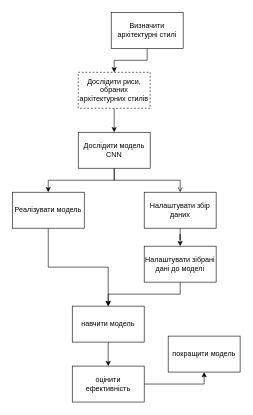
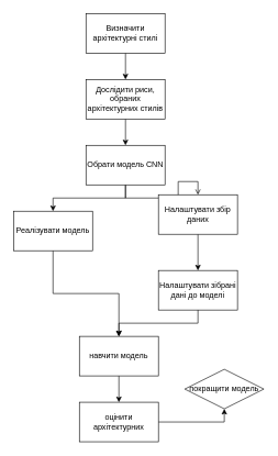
  <mxCell id="0" />
  <mxCell id="1" parent="0" />
  <mxCell id="2" style="edgeStyle=orthogonalEdgeStyle;rounded=0;orthogonalLoop=1;jettySize=auto;html=1;" edge="1" parent="1" source="3" target="8"><mxGeometry relative="1" as="geometry" /></mxCell>
- <mxCell id="3" value="Дослідити риси, обраних архітектурних стилів" style="rounded=0;whiteSpace=wrap;html=1;dashed=1;" vertex="1" parent="1"><mxGeometry x="130" y="120" width="120" height="60" as="geometry" /></mxCell>
+ <mxCell id="3" value="Дослідити риси, обраних архітектурних стилів" style="rounded=0;whiteSpace=wrap;html=1;" vertex="1" parent="1"><mxGeometry x="130" y="120" width="120" height="60" as="geometry" /></mxCell>
  <mxCell id="4" style="edgeStyle=orthogonalEdgeStyle;rounded=0;orthogonalLoop=1;jettySize=auto;html=1;entryX=0.5;entryY=0;entryDx=0;entryDy=0;" edge="1" parent="1" source="5" target="3"><mxGeometry relative="1" as="geometry" /></mxCell>
- <mxCell id="5" value="Визначити архітектурні стилі" style="rounded=0;whiteSpace=wrap;html=1;" vertex="1" parent="1"><mxGeometry x="185" y="20" width="120" height="60" as="geometry" /></mxCell>
+ <mxCell id="5" value="Визначити архітектурні стилі" style="rounded=0;whiteSpace=wrap;html=1;" vertex="1" parent="1"><mxGeometry x="130" y="20" width="120" height="60" as="geometry" /></mxCell>
  <mxCell id="6" style="edgeStyle=orthogonalEdgeStyle;rounded=0;orthogonalLoop=1;jettySize=auto;html=1;exitX=0.5;exitY=1;exitDx=0;exitDy=0;entryX=0.5;entryY=0;entryDx=0;entryDy=0;" edge="1" parent="1" source="8" target="13"><mxGeometry relative="1" as="geometry" /></mxCell>
  <mxCell id="7" style="edgeStyle=orthogonalEdgeStyle;rounded=0;orthogonalLoop=1;jettySize=auto;html=1;exitX=0.5;exitY=1;exitDx=0;exitDy=0;endArrow=open;" edge="1" parent="1" source="8" target="10"><mxGeometry relative="1" as="geometry" /></mxCell>
- <mxCell id="8" value="Дослідити модель CNN" style="rounded=0;whiteSpace=wrap;html=1;" vertex="1" parent="1"><mxGeometry x="130" y="220" width="120" height="60" as="geometry" /></mxCell>
+ <mxCell id="8" value="Обрати модель CNN" style="rounded=0;whiteSpace=wrap;html=1;" vertex="1" parent="1"><mxGeometry x="130" y="220" width="120" height="60" as="geometry" /></mxCell>
  <mxCell id="9" style="edgeStyle=orthogonalEdgeStyle;rounded=0;orthogonalLoop=1;jettySize=auto;html=1;exitX=0.5;exitY=1;exitDx=0;exitDy=0;" edge="1" parent="1" source="10" target="11"><mxGeometry relative="1" as="geometry" /></mxCell>
- <mxCell id="10" value="Налаштувати збір даних" style="rounded=0;whiteSpace=wrap;html=1;" vertex="1" parent="1"><mxGeometry x="240" y="320" width="120" height="60" as="geometry" /></mxCell>
+ <mxCell id="10" value="Налаштувати збір даних" style="rounded=0;whiteSpace=wrap;html=1;" vertex="1" parent="1"><mxGeometry x="240" y="295" width="120" height="60" as="geometry" /></mxCell>
  <mxCell id="11" value="Налаштувати зібрані дані до моделі" style="rounded=0;whiteSpace=wrap;html=1;" vertex="1" parent="1"><mxGeometry x="240" y="410" width="120" height="60" as="geometry" /></mxCell>
  <mxCell id="12" style="edgeStyle=orthogonalEdgeStyle;rounded=0;orthogonalLoop=1;jettySize=auto;html=1;exitX=0.5;exitY=1;exitDx=0;exitDy=0;" edge="1" parent="1" source="13" target="15"><mxGeometry relative="1" as="geometry" /></mxCell>
  <mxCell id="13" value="Реалізувати модель" style="rounded=0;whiteSpace=wrap;html=1;" vertex="1" parent="1"><mxGeometry x="20" y="320" width="120" height="60" as="geometry" /></mxCell>
  <mxCell id="14" style="edgeStyle=orthogonalEdgeStyle;rounded=0;orthogonalLoop=1;jettySize=auto;html=1;exitX=0.5;exitY=1;exitDx=0;exitDy=0;entryX=0.5;entryY=0;entryDx=0;entryDy=0;" edge="1" parent="1" source="15" target="17"><mxGeometry relative="1" as="geometry" /></mxCell>
  <mxCell id="15" value="навчити модель" style="rounded=0;whiteSpace=wrap;html=1;" vertex="1" parent="1"><mxGeometry x="120" y="510" width="120" height="60" as="geometry" /></mxCell>
  <mxCell id="16" style="edgeStyle=orthogonalEdgeStyle;rounded=0;orthogonalLoop=1;jettySize=auto;html=1;exitX=1;exitY=0.5;exitDx=0;exitDy=0;entryX=0.5;entryY=1;entryDx=0;entryDy=0;" edge="1" parent="1" source="17" target="18"><mxGeometry relative="1" as="geometry" /></mxCell>
- <mxCell id="17" value="оцінити ефективність" style="rounded=0;whiteSpace=wrap;html=1;" vertex="1" parent="1"><mxGeometry x="120" y="610" width="120" height="60" as="geometry" /></mxCell>
- <mxCell id="18" value="покращити модель" style="rounded=0;whiteSpace=wrap;html=1;" vertex="1" parent="1"><mxGeometry x="280" y="560" width="120" height="60" as="geometry" /></mxCell>
+ <mxCell id="17" value="оцінити архітектурних" style="rounded=0;whiteSpace=wrap;html=1;" vertex="1" parent="1"><mxGeometry x="120" y="610" width="120" height="60" as="geometry" /></mxCell>
+ <mxCell id="18" value="покращити модель" style="rhombus;whiteSpace=wrap;html=1;" vertex="1" parent="1"><mxGeometry x="280" y="560" width="120" height="60" as="geometry" /></mxCell>
  <mxCell id="19" style="edgeStyle=orthogonalEdgeStyle;rounded=0;orthogonalLoop=1;jettySize=auto;html=1;exitX=0.5;exitY=1;exitDx=0;exitDy=0;entryX=0.5;entryY=0;entryDx=0;entryDy=0;" edge="1" parent="1" source="11" target="15"><mxGeometry relative="1" as="geometry" /></mxCell>
